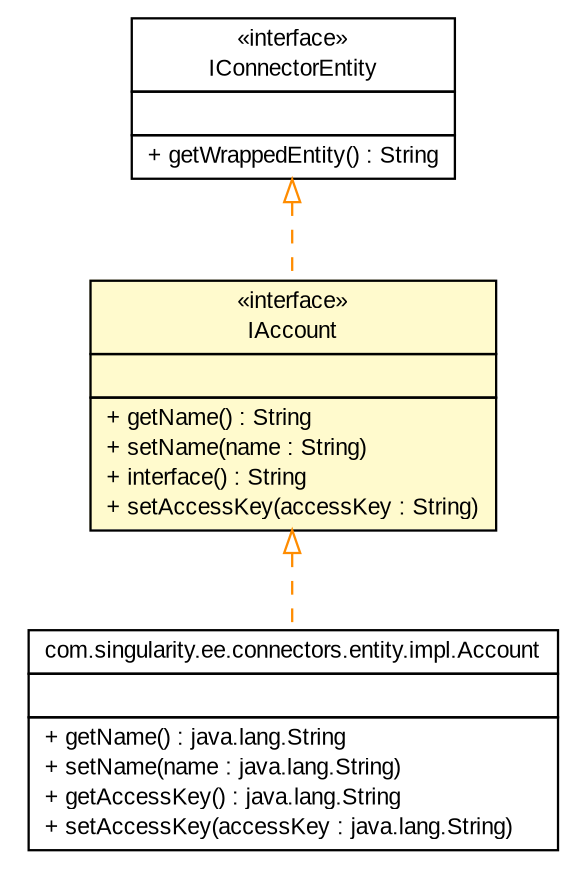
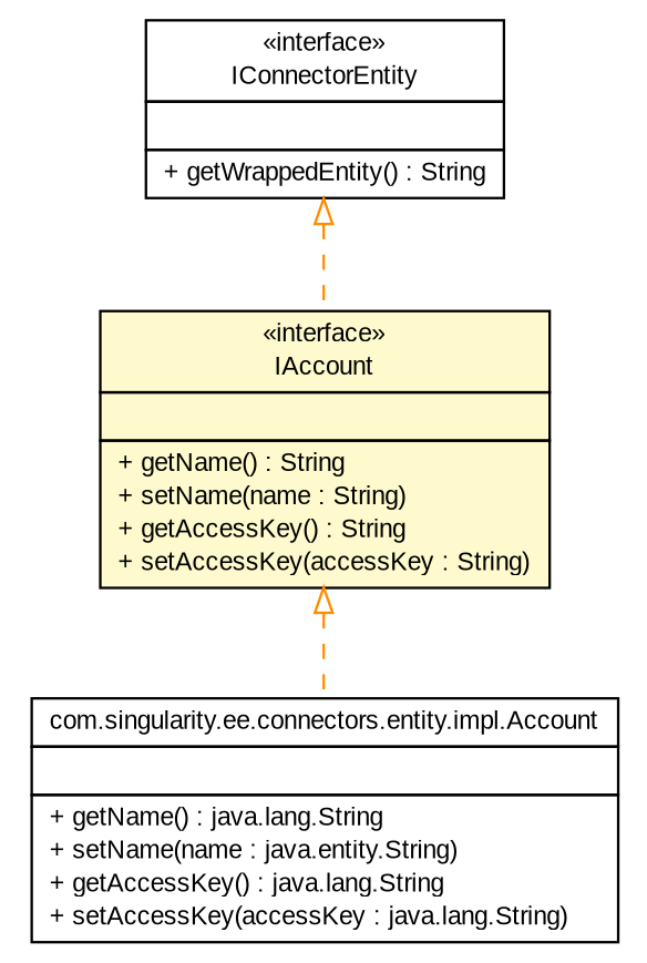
  digraph {
    fontname="Liberation Sans"
    nodesep=0.25
    ranksep=0.5
    node [fontcolor=black fontname="Liberation Sans" fontsize=10.0 shape=plaintext]
    edge [arrowtail=empty color=darkorange dir=back fontname="Liberation Sans" fontsize=10 headport=p labelfontname=Helvetica labelfontsize=10 style=dashed tailport=p]
-   n1 [label=<<table title="com.singularity.ee.connectors.entity.api.IAccount" border="0" cellborder="1" cellspacing="0" cellpadding="2" port="p" bgcolor="lemonChiffon" href="./IAccount.html"> 		<tr><td><table border="0" cellspacing="0" cellpadding="1"> <tr><td align="center" balign="center"> &#171;interface&#187; </td></tr> <tr><td align="center" balign="center"> IAccount </td></tr> 		</table></td></tr> 		<tr><td><table border="0" cellspacing="0" cellpadding="1"> <tr><td align="left" balign="left">  </td></tr> 		</table></td></tr> 		<tr><td><table border="0" cellspacing="0" cellpadding="1"> <tr><td align="left" balign="left"> + getName() : String </td></tr> <tr><td align="left" balign="left"> + setName(name : String) </td></tr> <tr><td align="left" balign="left"> + interface() : String </td></tr> <tr><td align="left" balign="left"> + setAccessKey(accessKey : String) </td></tr> 		</table></td></tr> 		</table>>]
-   n2 [label=<<table title="com.singularity.ee.connectors.entity.impl.Account" border="0" cellborder="1" cellspacing="0" cellpadding="2" port="p" href="../impl/Account.html"> 		<tr><td><table border="0" cellspacing="0" cellpadding="1"> <tr><td align="center" balign="center"> com.singularity.ee.connectors.entity.impl.Account </td></tr> 		</table></td></tr> 		<tr><td><table border="0" cellspacing="0" cellpadding="1"> <tr><td align="left" balign="left">  </td></tr> 		</table></td></tr> 		<tr><td><table border="0" cellspacing="0" cellpadding="1"> <tr><td align="left" balign="left"> + getName() : java.lang.String </td></tr> <tr><td align="left" balign="left"> + setName(name : java.lang.String) </td></tr> <tr><td align="left" balign="left"> + getAccessKey() : java.lang.String </td></tr> <tr><td align="left" balign="left"> + setAccessKey(accessKey : java.lang.String) </td></tr> 		</table></td></tr> 		</table>>]
+   n1 [label=<<table title="com.singularity.ee.connectors.entity.api.IAccount" border="0" cellborder="1" cellspacing="0" cellpadding="2" port="p" bgcolor="lemonChiffon" href="./IAccount.html"> 		<tr><td><table border="0" cellspacing="0" cellpadding="1"> <tr><td align="center" balign="center"> &#171;interface&#187; </td></tr> <tr><td align="center" balign="center"> IAccount </td></tr> 		</table></td></tr> 		<tr><td><table border="0" cellspacing="0" cellpadding="1"> <tr><td align="left" balign="left">  </td></tr> 		</table></td></tr> 		<tr><td><table border="0" cellspacing="0" cellpadding="1"> <tr><td align="left" balign="left"> + getName() : String </td></tr> <tr><td align="left" balign="left"> + setName(name : String) </td></tr> <tr><td align="left" balign="left"> + getAccessKey() : String </td></tr> <tr><td align="left" balign="left"> + setAccessKey(accessKey : String) </td></tr> 		</table></td></tr> 		</table>>]
+   n2 [label=<<table title="com.singularity.ee.connectors.entity.impl.Account" border="0" cellborder="1" cellspacing="0" cellpadding="2" port="p" href="../impl/Account.html"> 		<tr><td><table border="0" cellspacing="0" cellpadding="1"> <tr><td align="center" balign="center"> com.singularity.ee.connectors.entity.impl.Account </td></tr> 		</table></td></tr> 		<tr><td><table border="0" cellspacing="0" cellpadding="1"> <tr><td align="left" balign="left">  </td></tr> 		</table></td></tr> 		<tr><td><table border="0" cellspacing="0" cellpadding="1"> <tr><td align="left" balign="left"> + getName() : java.lang.String </td></tr> <tr><td align="left" balign="left"> + setName(name : java.entity.String) </td></tr> <tr><td align="left" balign="left"> + getAccessKey() : java.lang.String </td></tr> <tr><td align="left" balign="left"> + setAccessKey(accessKey : java.lang.String) </td></tr> 		</table></td></tr> 		</table>>]
    n3 [label=<<table title="com.singularity.ee.connectors.entity.api.IConnectorEntity" border="0" cellborder="1" cellspacing="0" cellpadding="2" port="p" href="./IConnectorEntity.html"> 		<tr><td><table border="0" cellspacing="0" cellpadding="1"> <tr><td align="center" balign="center"> &#171;interface&#187; </td></tr> <tr><td align="center" balign="center"> IConnectorEntity </td></tr> 		</table></td></tr> 		<tr><td><table border="0" cellspacing="0" cellpadding="1"> <tr><td align="left" balign="left">  </td></tr> 		</table></td></tr> 		<tr><td><table border="0" cellspacing="0" cellpadding="1"> <tr><td align="left" balign="left"> + getWrappedEntity() : String </td></tr> 		</table></td></tr> 		</table>>]
    n1 -> n2
    n3 -> n1
  }
